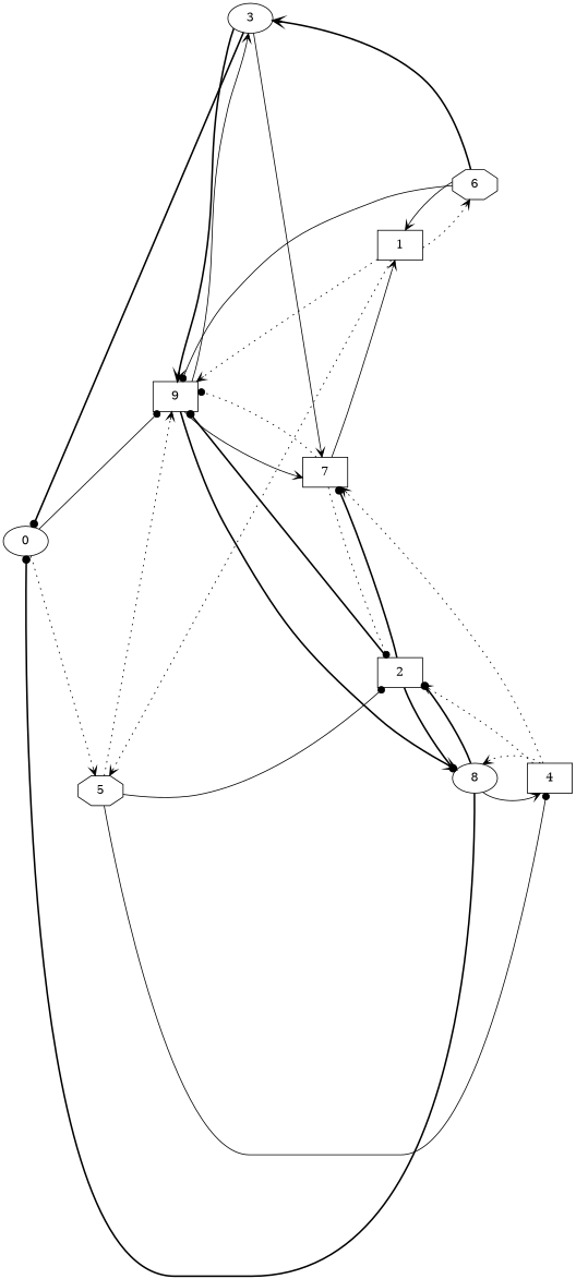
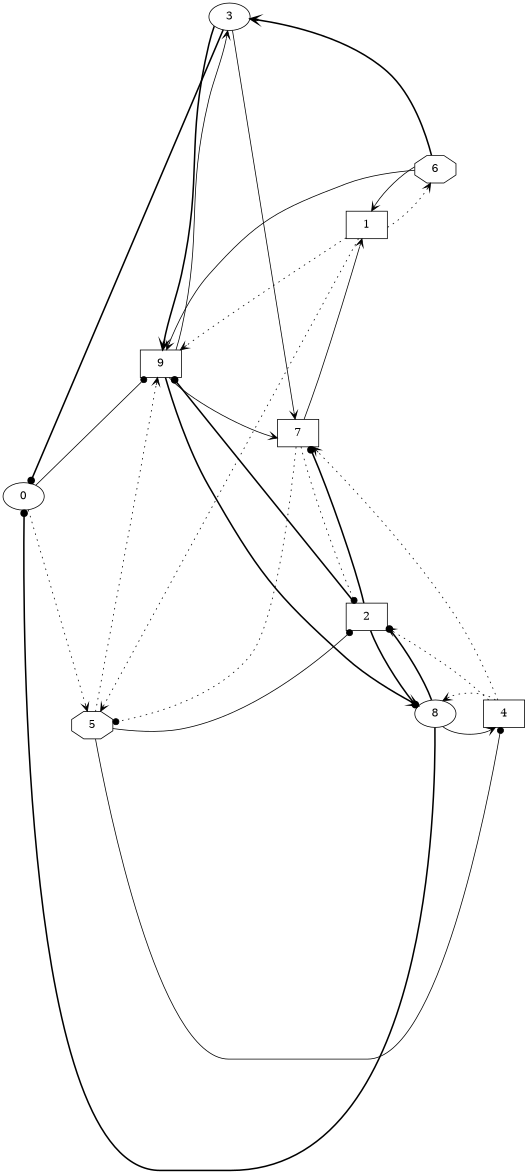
  digraph {
    nodesep=1.0
    rankdir=LR
    node [shape=box]
    edge [arrowhead=vee style=dotted]
    n1 [label=0 shape=ellipse]
    n2 [label=5 shape=octagon]
    n3 [label=9]
    n4 [label=3 shape=ellipse]
    n5 [label=7]
    n6 [label=2]
    n7 [label=4]
    n8 [label=8 shape=ellipse]
    n9 [label=1]
    n10 [label=6 shape=octagon]
    n1 -> n2
    n1 -> n3 [arrowhead=dot style=solid]
    n2 -> n3
    n2 -> n6 [arrowhead=dot style=solid]
    n2 -> n7 [arrowhead=dot style=solid]
    n3 -> n4 [style=solid]
    n3 -> n5 [style=solid]
    n3 -> n8 [style=bold]
    n4 -> n1 [arrowhead=dot style=bold]
    n4 -> n3 [style=bold]
    n4 -> n5 [style=solid]
-   n5 -> n3 [arrowhead=dot]
+   n5 -> n2 [arrowhead=dot]
    n5 -> n6 [arrowhead=dot]
    n5 -> n9 [style=solid]
    n6 -> n3 [arrowhead=dot style=bold]
    n6 -> n5 [arrowhead=dot style=bold]
    n6 -> n8 [arrowhead=dot style=bold]
    n7 -> n5
    n7 -> n6
    n7 -> n8
    n8 -> n1 [arrowhead=dot style=bold]
    n8 -> n6 [arrowhead=dot style=bold]
    n8 -> n7 [style=solid]
    n9 -> n2
    n9 -> n3
    n9 -> n10
-   n10 -> n3 [arrowhead=dot style=solid]
+   n10 -> n3 [style=solid]
    n10 -> n4 [style=bold]
    n10 -> n9 [style=solid]
  }
